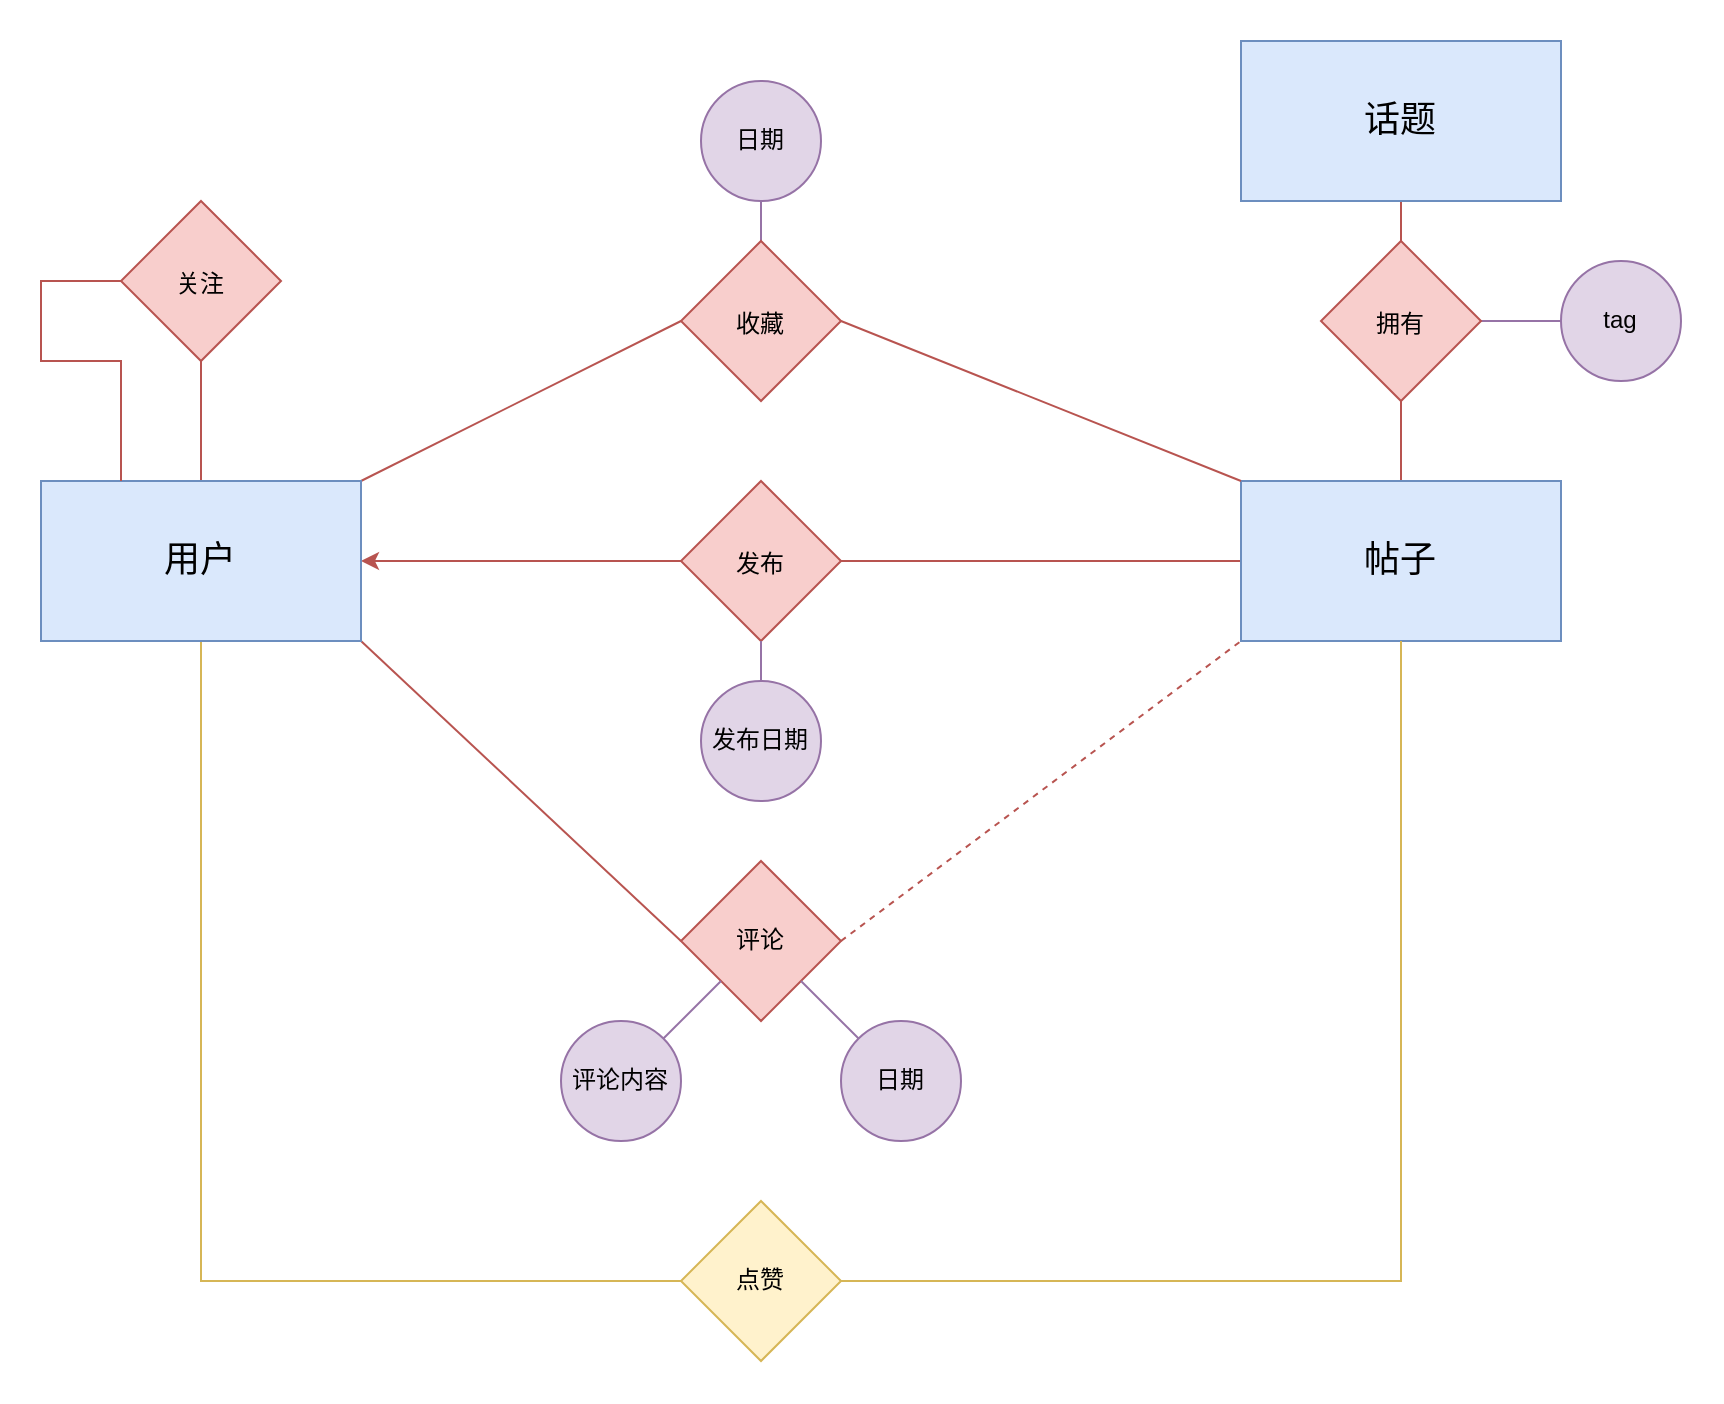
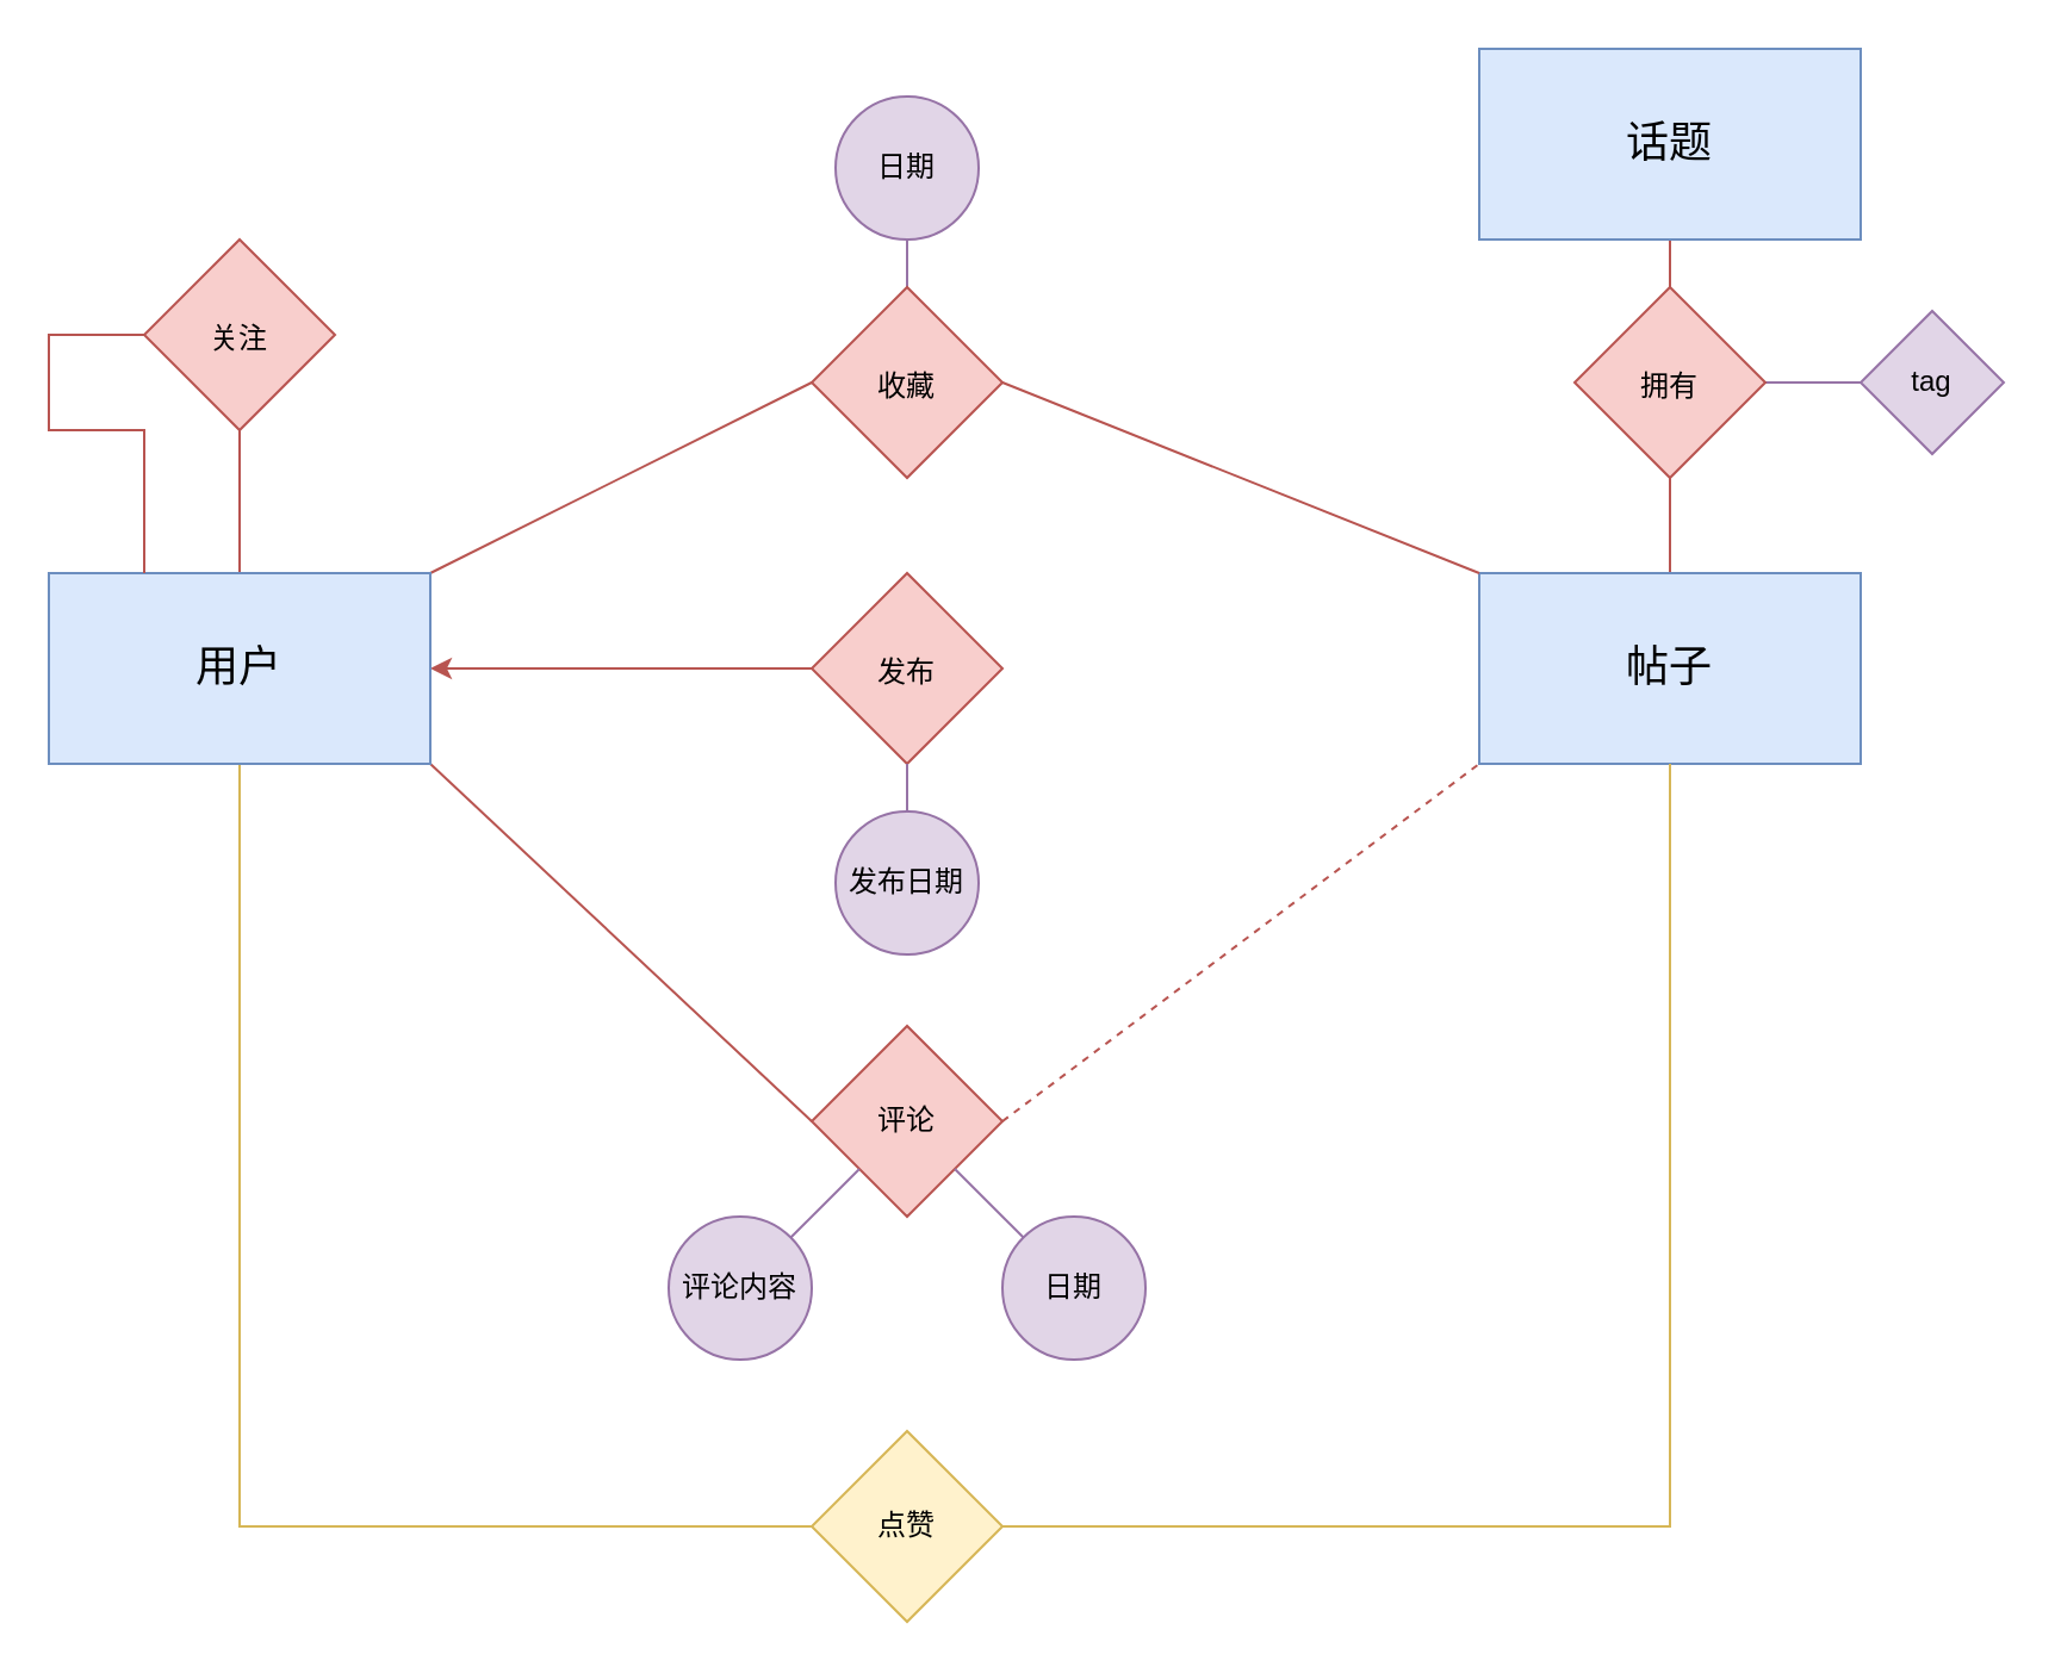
  <mxCell id="0" />
  <mxCell id="1" parent="0" />
- <mxCell id="2" value="" style="rounded=0;orthogonalLoop=1;jettySize=auto;html=1;strokeColor=#b85450;fontColor=#143642;fillColor=#f8cecc;endArrow=none;endFill=0;entryX=0;entryY=0.5;entryDx=0;entryDy=0;strokeWidth=1;" parent="1" source="18" target="13" edge="1"><mxGeometry relative="1" as="geometry"><mxPoint x="440" y="310" as="targetPoint" /></mxGeometry></mxCell>
  <mxCell id="3" value="" style="edgeStyle=orthogonalEdgeStyle;rounded=0;orthogonalLoop=1;jettySize=auto;html=1;strokeColor=#b85450;fontColor=#143642;fillColor=#f8cecc;entryX=1;entryY=0.5;entryDx=0;entryDy=0;strokeWidth=1;" parent="1" source="18" target="10" edge="1"><mxGeometry relative="1" as="geometry"><mxPoint x="140" y="310" as="targetPoint" /><Array as="points" /></mxGeometry></mxCell>
  <mxCell id="4" value="" style="edgeStyle=orthogonalEdgeStyle;rounded=0;orthogonalLoop=1;jettySize=auto;html=1;strokeColor=#b85450;fontColor=#143642;fillColor=#f8cecc;exitX=0.5;exitY=0;exitDx=0;exitDy=0;endArrow=none;endFill=0;strokeWidth=1;" parent="1" source="13" target="19" edge="1"><mxGeometry relative="1" as="geometry"><mxPoint x="510" y="360" as="sourcePoint" /></mxGeometry></mxCell>
  <mxCell id="5" value="" style="edgeStyle=orthogonalEdgeStyle;rounded=0;orthogonalLoop=1;jettySize=auto;html=1;strokeColor=#b85450;fontColor=#143642;fillColor=#f8cecc;entryX=0.5;entryY=1;entryDx=0;entryDy=0;endArrow=none;endFill=0;exitX=0.5;exitY=0;exitDx=0;exitDy=0;strokeWidth=1;" parent="1" source="19" target="12" edge="1"><mxGeometry relative="1" as="geometry"><mxPoint x="510" y="610" as="targetPoint" /></mxGeometry></mxCell>
  <mxCell id="6" style="rounded=0;orthogonalLoop=1;jettySize=auto;html=1;entryX=0;entryY=0.5;entryDx=0;entryDy=0;strokeColor=#b85450;fontColor=#143642;fillColor=#f8cecc;exitX=1;exitY=1;exitDx=0;exitDy=0;endArrow=none;endFill=0;strokeWidth=1;" parent="1" source="10" target="20" edge="1"><mxGeometry relative="1" as="geometry" /></mxCell>
  <mxCell id="7" style="rounded=0;orthogonalLoop=1;jettySize=auto;html=1;entryX=0;entryY=0.5;entryDx=0;entryDy=0;strokeColor=#d6b656;fontColor=#143642;fillColor=#fff2cc;exitX=0.5;exitY=1;exitDx=0;exitDy=0;edgeStyle=orthogonalEdgeStyle;endArrow=none;endFill=0;strokeWidth=1;" parent="1" source="10" target="21" edge="1"><mxGeometry relative="1" as="geometry" /></mxCell>
  <mxCell id="8" style="rounded=0;orthogonalLoop=1;jettySize=auto;html=1;entryX=1;entryY=0;entryDx=0;entryDy=0;strokeColor=#b85450;fontColor=#143642;fillColor=#f8cecc;exitX=0;exitY=0.5;exitDx=0;exitDy=0;endArrow=none;endFill=0;strokeWidth=1;" parent="1" source="23" target="10" edge="1"><mxGeometry relative="1" as="geometry" /></mxCell>
  <mxCell id="9" style="edgeStyle=orthogonalEdgeStyle;rounded=0;orthogonalLoop=1;jettySize=auto;html=1;entryX=0.5;entryY=1;entryDx=0;entryDy=0;strokeColor=#b85450;fontColor=#143642;fillColor=#f8cecc;endArrow=none;endFill=0;strokeWidth=1;" parent="1" source="10" target="24" edge="1"><mxGeometry relative="1" as="geometry" /></mxCell>
  <mxCell id="10" value="&lt;font style=&quot;font-size: 18px;&quot;&gt;用户&lt;/font&gt;" style="rounded=0;whiteSpace=wrap;html=1;strokeColor=#6c8ebf;fillColor=#dae8fc;" parent="1" vertex="1"><mxGeometry x="20" y="240" width="160" height="80" as="geometry" /></mxCell>
  <mxCell id="11" style="edgeStyle=none;shape=connector;rounded=0;orthogonalLoop=1;jettySize=auto;html=1;exitX=1;exitY=0.5;exitDx=0;exitDy=0;entryX=0;entryY=0.5;entryDx=0;entryDy=0;labelBackgroundColor=default;strokeColor=#9673a6;fontFamily=Helvetica;fontSize=11;fontColor=#143642;endArrow=none;endFill=0;fillColor=#e1d5e7;" parent="1" source="19" target="25" edge="1"><mxGeometry relative="1" as="geometry" /></mxCell>
  <mxCell id="12" value="话题" style="rounded=0;whiteSpace=wrap;html=1;strokeColor=#6c8ebf;fillColor=#dae8fc;fontSize=18;" parent="1" vertex="1"><mxGeometry x="620" y="20" width="160" height="80" as="geometry" /></mxCell>
  <mxCell id="13" value="帖子" style="rounded=0;whiteSpace=wrap;html=1;strokeColor=#6c8ebf;fillColor=#dae8fc;fontSize=18;" parent="1" vertex="1"><mxGeometry x="620" y="240" width="160" height="80" as="geometry" /></mxCell>
  <mxCell id="14" style="rounded=0;orthogonalLoop=1;jettySize=auto;html=1;entryX=0;entryY=1;entryDx=0;entryDy=0;strokeColor=#b85450;fontColor=#143642;fillColor=#f8cecc;exitX=1;exitY=0.5;exitDx=0;exitDy=0;strokeWidth=1;endArrow=none;endFill=0;dashed=1;" parent="1" source="20" target="13" edge="1"><mxGeometry relative="1" as="geometry" /></mxCell>
  <mxCell id="15" style="edgeStyle=orthogonalEdgeStyle;rounded=0;orthogonalLoop=1;jettySize=auto;html=1;entryX=0.5;entryY=1;entryDx=0;entryDy=0;strokeColor=#d6b656;fontColor=#143642;fillColor=#fff2cc;endArrow=none;endFill=0;strokeWidth=1;" parent="1" source="21" target="13" edge="1"><mxGeometry relative="1" as="geometry" /></mxCell>
  <mxCell id="16" style="rounded=0;orthogonalLoop=1;jettySize=auto;html=1;entryX=0;entryY=0;entryDx=0;entryDy=0;strokeColor=#b85450;fontColor=#143642;fillColor=#f8cecc;exitX=1;exitY=0.5;exitDx=0;exitDy=0;endArrow=none;endFill=0;strokeWidth=1;" parent="1" source="23" target="13" edge="1"><mxGeometry relative="1" as="geometry" /></mxCell>
  <mxCell id="17" style="edgeStyle=orthogonalEdgeStyle;rounded=0;orthogonalLoop=1;jettySize=auto;html=1;entryX=0.25;entryY=0;entryDx=0;entryDy=0;strokeColor=#b85450;fontColor=#143642;fillColor=#f8cecc;exitX=0;exitY=0.5;exitDx=0;exitDy=0;endArrow=none;endFill=0;strokeWidth=1;" parent="1" source="24" target="10" edge="1"><mxGeometry relative="1" as="geometry"><Array as="points"><mxPoint x="20" y="140" /><mxPoint x="20" y="180" /><mxPoint x="60" y="180" /></Array></mxGeometry></mxCell>
  <mxCell id="18" value="&lt;font style=&quot;font-size: 12px;&quot;&gt;发布&lt;/font&gt;" style="rhombus;whiteSpace=wrap;html=1;fontSize=18;fillColor=#f8cecc;strokeColor=#b85450;labelBackgroundColor=none;" parent="1" vertex="1"><mxGeometry x="340" y="240" width="80" height="80" as="geometry" /></mxCell>
  <mxCell id="19" value="&lt;font style=&quot;font-size: 12px;&quot;&gt;拥有&lt;/font&gt;" style="rhombus;whiteSpace=wrap;html=1;fontSize=18;fillColor=#f8cecc;strokeColor=#b85450;labelBackgroundColor=none;" parent="1" vertex="1"><mxGeometry x="660" y="120" width="80" height="80" as="geometry" /></mxCell>
  <mxCell id="20" value="评论" style="rhombus;whiteSpace=wrap;html=1;fontSize=12;fillColor=#f8cecc;strokeColor=#b85450;labelBackgroundColor=none;" parent="1" vertex="1"><mxGeometry x="340" y="430" width="80" height="80" as="geometry" /></mxCell>
  <mxCell id="21" value="点赞" style="rhombus;whiteSpace=wrap;html=1;fontSize=12;fillColor=#fff2cc;strokeColor=#d6b656;labelBackgroundColor=none;" parent="1" vertex="1"><mxGeometry x="340" y="600" width="80" height="80" as="geometry" /></mxCell>
  <mxCell id="22" style="edgeStyle=none;shape=connector;rounded=0;orthogonalLoop=1;jettySize=auto;html=1;exitX=0.5;exitY=0;exitDx=0;exitDy=0;entryX=1;entryY=0.5;entryDx=0;entryDy=0;labelBackgroundColor=default;strokeColor=#9673a6;fontFamily=Helvetica;fontSize=11;fontColor=#143642;endArrow=none;endFill=0;fillColor=#e1d5e7;" parent="1" source="23" target="26" edge="1"><mxGeometry relative="1" as="geometry" /></mxCell>
  <mxCell id="23" value="&lt;font style=&quot;font-size: 12px;&quot;&gt;收藏&lt;/font&gt;" style="rhombus;whiteSpace=wrap;html=1;fontSize=18;fillColor=#f8cecc;strokeColor=#b85450;labelBackgroundColor=none;" parent="1" vertex="1"><mxGeometry x="340" y="120" width="80" height="80" as="geometry" /></mxCell>
  <mxCell id="24" value="&lt;font style=&quot;font-size: 12px;&quot;&gt;关注&lt;/font&gt;" style="rhombus;whiteSpace=wrap;html=1;fontSize=18;fillColor=#f8cecc;strokeColor=#b85450;labelBackgroundColor=none;" parent="1" vertex="1"><mxGeometry x="60" y="100" width="80" height="80" as="geometry" /></mxCell>
- <mxCell id="25" value="tag" style="ellipse;whiteSpace=wrap;html=1;fillColor=#e1d5e7;strokeColor=#9673a6;rounded=0;" parent="1" vertex="1"><mxGeometry x="780" y="130" width="60" height="60" as="geometry" /></mxCell>
+ <mxCell id="25" value="tag" style="rhombus;whiteSpace=wrap;html=1;fillColor=#e1d5e7;strokeColor=#9673a6;" parent="1" vertex="1"><mxGeometry x="780" y="130" width="60" height="60" as="geometry" /></mxCell>
  <mxCell id="26" value="日期" style="ellipse;whiteSpace=wrap;html=1;fillColor=#e1d5e7;strokeColor=#9673a6;rounded=0;direction=south;" parent="1" vertex="1"><mxGeometry x="350" y="40" width="60" height="60" as="geometry" /></mxCell>
  <mxCell id="27" value="" style="edgeStyle=none;shape=connector;rounded=0;orthogonalLoop=1;jettySize=auto;html=1;labelBackgroundColor=default;strokeColor=#9673a6;fontFamily=Helvetica;fontSize=11;fontColor=#143642;endArrow=none;endFill=0;fillColor=#e1d5e7;exitX=0;exitY=1;exitDx=0;exitDy=0;" parent="1" source="20" target="28" edge="1"><mxGeometry relative="1" as="geometry" /></mxCell>
  <mxCell id="28" value="评论内容" style="ellipse;whiteSpace=wrap;html=1;fillColor=#e1d5e7;strokeColor=#9673a6;rounded=0;" parent="1" vertex="1"><mxGeometry x="280" y="510" width="60" height="60" as="geometry" /></mxCell>
  <mxCell id="29" style="edgeStyle=none;shape=connector;rounded=0;orthogonalLoop=1;jettySize=auto;html=1;exitX=0.5;exitY=0;exitDx=0;exitDy=0;entryX=0.5;entryY=1;entryDx=0;entryDy=0;labelBackgroundColor=default;strokeColor=#9673a6;fontFamily=Helvetica;fontSize=11;fontColor=#143642;endArrow=none;endFill=0;fillColor=#e1d5e7;" parent="1" source="30" target="18" edge="1"><mxGeometry relative="1" as="geometry" /></mxCell>
  <mxCell id="30" value="发布日期" style="ellipse;whiteSpace=wrap;html=1;fillColor=#e1d5e7;strokeColor=#9673a6;rounded=0;" parent="1" vertex="1"><mxGeometry x="350" y="340" width="60" height="60" as="geometry" /></mxCell>
  <mxCell id="31" style="edgeStyle=none;shape=connector;rounded=0;orthogonalLoop=1;jettySize=auto;html=1;exitX=0;exitY=0;exitDx=0;exitDy=0;entryX=1;entryY=1;entryDx=0;entryDy=0;labelBackgroundColor=default;strokeColor=#9673a6;fontFamily=Helvetica;fontSize=11;fontColor=#143642;endArrow=none;endFill=0;fillColor=#e1d5e7;" parent="1" source="32" target="20" edge="1"><mxGeometry relative="1" as="geometry" /></mxCell>
  <mxCell id="32" value="日期" style="ellipse;whiteSpace=wrap;html=1;fillColor=#e1d5e7;strokeColor=#9673a6;rounded=0;" parent="1" vertex="1"><mxGeometry x="420" y="510" width="60" height="60" as="geometry" /></mxCell>
